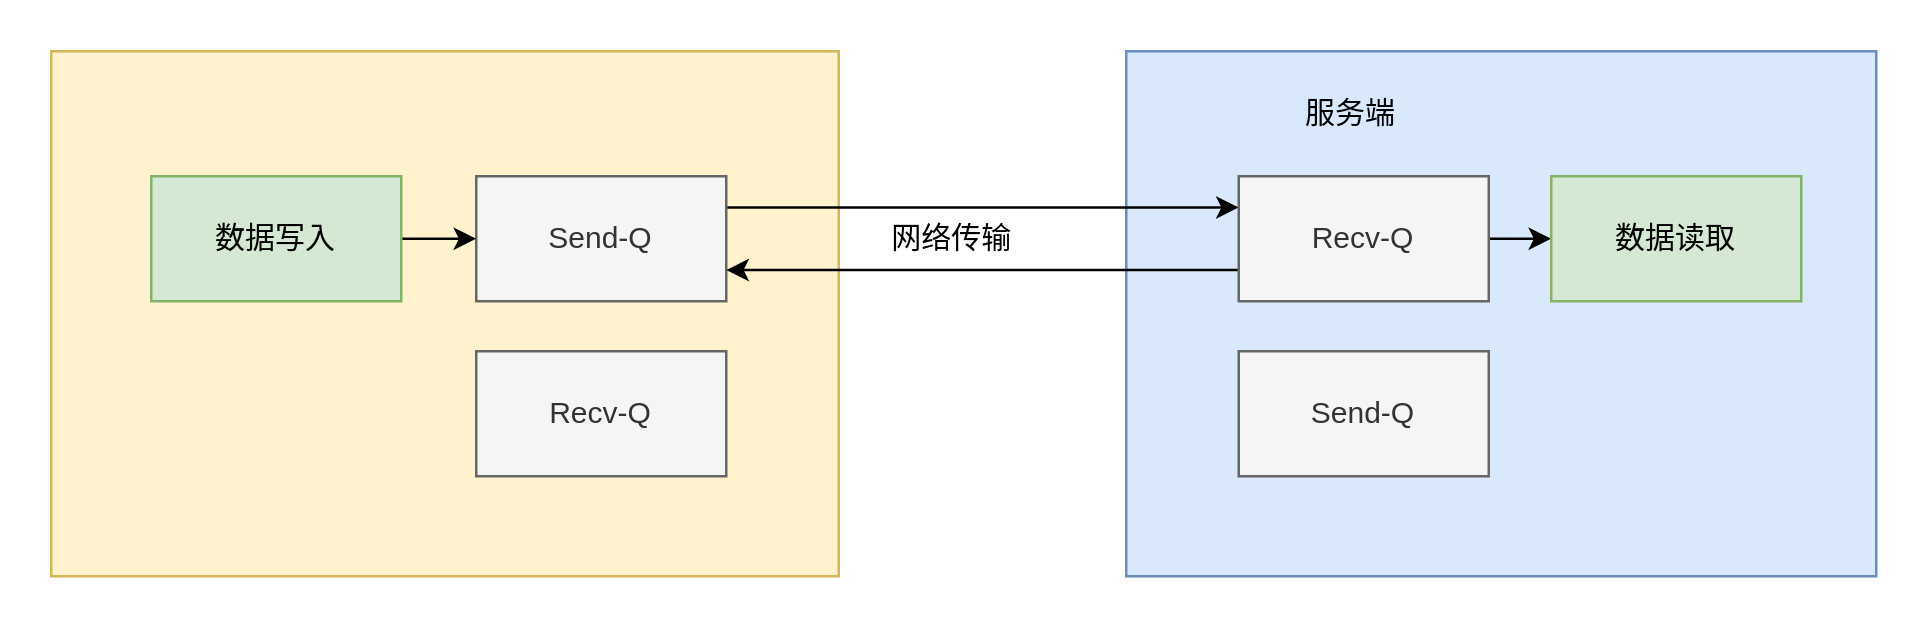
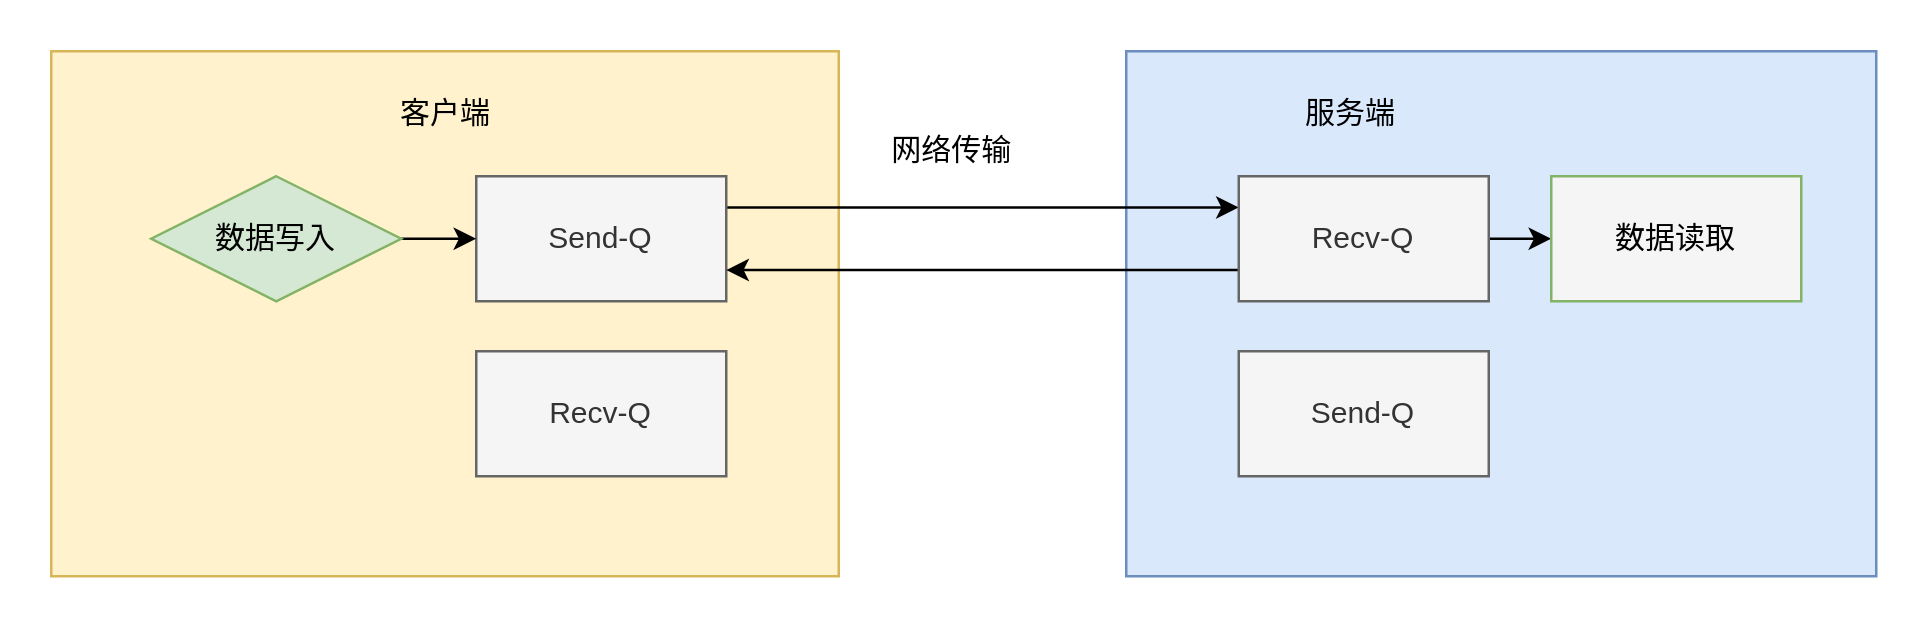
  <mxCell id="0" />
  <mxCell id="1" parent="0" />
  <mxCell id="2" value="" style="rounded=0;whiteSpace=wrap;html=1;shadow=0;fillColor=#dae8fc;strokeColor=#6c8ebf;" vertex="1" parent="1"><mxGeometry x="450" y="20" width="300" height="210" as="geometry" /></mxCell>
  <mxCell id="3" value="" style="rounded=0;whiteSpace=wrap;html=1;shadow=0;fillColor=#fff2cc;strokeColor=#d6b656;" vertex="1" parent="1"><mxGeometry x="20" y="20" width="315" height="210" as="geometry" /></mxCell>
  <mxCell id="4" style="edgeStyle=orthogonalEdgeStyle;rounded=0;orthogonalLoop=1;jettySize=auto;html=1;exitX=1;exitY=0.25;exitDx=0;exitDy=0;entryX=0;entryY=0.25;entryDx=0;entryDy=0;" edge="1" parent="1" source="5" target="9"><mxGeometry relative="1" as="geometry" /></mxCell>
  <mxCell id="5" value="Send-Q" style="rounded=0;whiteSpace=wrap;html=1;fillColor=#f5f5f5;strokeColor=#666666;fontColor=#333333;" vertex="1" parent="1"><mxGeometry x="190" y="70" width="100" height="50" as="geometry" /></mxCell>
  <mxCell id="6" value="&lt;span style=&quot;text-align: left&quot;&gt;Recv-Q&lt;/span&gt;" style="rounded=0;whiteSpace=wrap;html=1;fillColor=#f5f5f5;strokeColor=#666666;fontColor=#333333;" vertex="1" parent="1"><mxGeometry x="190" y="140" width="100" height="50" as="geometry" /></mxCell>
  <mxCell id="7" style="edgeStyle=orthogonalEdgeStyle;rounded=0;orthogonalLoop=1;jettySize=auto;html=1;exitX=0;exitY=0.75;exitDx=0;exitDy=0;entryX=1;entryY=0.75;entryDx=0;entryDy=0;" edge="1" parent="1" source="9" target="5"><mxGeometry relative="1" as="geometry" /></mxCell>
  <mxCell id="8" style="edgeStyle=orthogonalEdgeStyle;rounded=0;orthogonalLoop=1;jettySize=auto;html=1;exitX=1;exitY=0.5;exitDx=0;exitDy=0;entryX=0;entryY=0.5;entryDx=0;entryDy=0;" edge="1" parent="1" source="9" target="14"><mxGeometry relative="1" as="geometry" /></mxCell>
  <mxCell id="9" value="&lt;span style=&quot;text-align: left&quot;&gt;Recv-Q&lt;/span&gt;" style="rounded=0;whiteSpace=wrap;html=1;fillColor=#f5f5f5;fontColor=#333333;strokeColor=#666666;" vertex="1" parent="1"><mxGeometry x="495" y="70" width="100" height="50" as="geometry" /></mxCell>
  <mxCell id="10" value="Send-Q" style="rounded=0;whiteSpace=wrap;html=1;fillColor=#f5f5f5;fontColor=#333333;strokeColor=#666666;" vertex="1" parent="1"><mxGeometry x="495" y="140" width="100" height="50" as="geometry" /></mxCell>
- <mxCell id="12" value="网络传输" style="text;html=1;align=center;verticalAlign=middle;resizable=0;points=[];autosize=1;strokeColor=none;fillColor=none;" vertex="1" parent="1"><mxGeometry x="350" y="85" width="60" height="20" as="geometry" /></mxCell>
+ <mxCell id="11" value="客户端" style="text;html=1;strokeColor=none;fillColor=none;align=center;verticalAlign=middle;whiteSpace=wrap;rounded=0;shadow=0;" vertex="1" parent="1"><mxGeometry x="147.5" y="30" width="60" height="30" as="geometry" /></mxCell>
+ <mxCell id="12" value="网络传输" style="text;html=1;align=center;verticalAlign=middle;resizable=0;points=[];autosize=1;strokeColor=none;fillColor=none;" vertex="1" parent="1"><mxGeometry x="350" y="50" width="60" height="20" as="geometry" /></mxCell>
  <mxCell id="13" value="服务端" style="text;html=1;strokeColor=none;fillColor=none;align=center;verticalAlign=middle;whiteSpace=wrap;rounded=0;shadow=0;" vertex="1" parent="1"><mxGeometry x="510" y="30" width="60" height="30" as="geometry" /></mxCell>
- <mxCell id="14" value="数据读取" style="rounded=0;whiteSpace=wrap;html=1;fillColor=#d5e8d4;strokeColor=#82b366;" vertex="1" parent="1"><mxGeometry x="620" y="70" width="100" height="50" as="geometry" /></mxCell>
+ <mxCell id="14" value="数据读取" style="rounded=0;whiteSpace=wrap;html=1;fillColor=#f5f5f5;strokeColor=#82b366;" vertex="1" parent="1"><mxGeometry x="620" y="70" width="100" height="50" as="geometry" /></mxCell>
  <mxCell id="15" style="edgeStyle=orthogonalEdgeStyle;rounded=0;orthogonalLoop=1;jettySize=auto;html=1;exitX=1;exitY=0.5;exitDx=0;exitDy=0;entryX=0;entryY=0.5;entryDx=0;entryDy=0;" edge="1" parent="1" source="16" target="5"><mxGeometry relative="1" as="geometry" /></mxCell>
- <mxCell id="16" value="数据写入" style="rounded=0;whiteSpace=wrap;html=1;fillColor=#d5e8d4;strokeColor=#82b366;" vertex="1" parent="1"><mxGeometry y="70" width="100" height="50" as="geometry" x="60" /></mxCell>
+ <mxCell id="16" value="数据写入" style="rhombus;whiteSpace=wrap;html=1;fillColor=#d5e8d4;strokeColor=#82b366;" vertex="1" parent="1"><mxGeometry y="70" width="100" height="50" as="geometry" x="60" /></mxCell>
